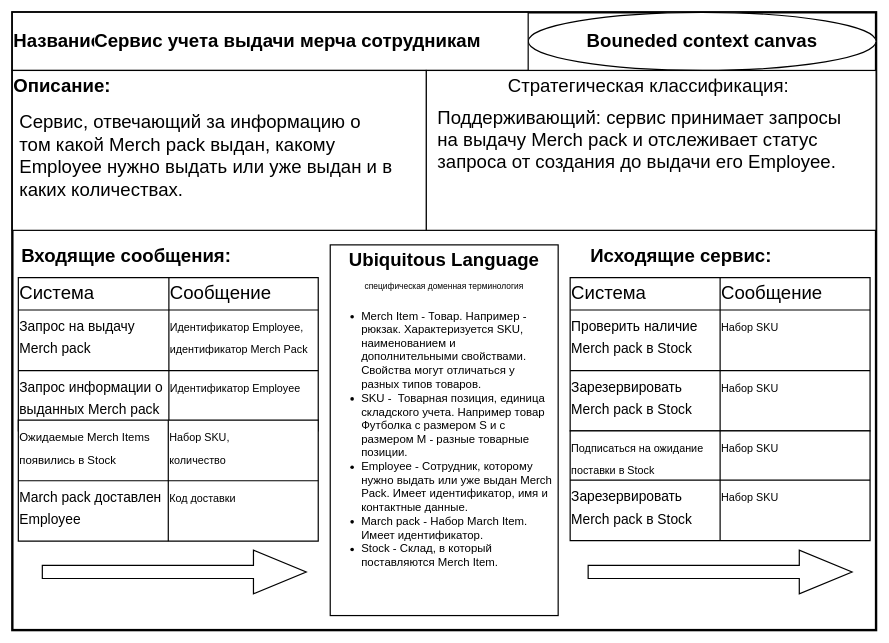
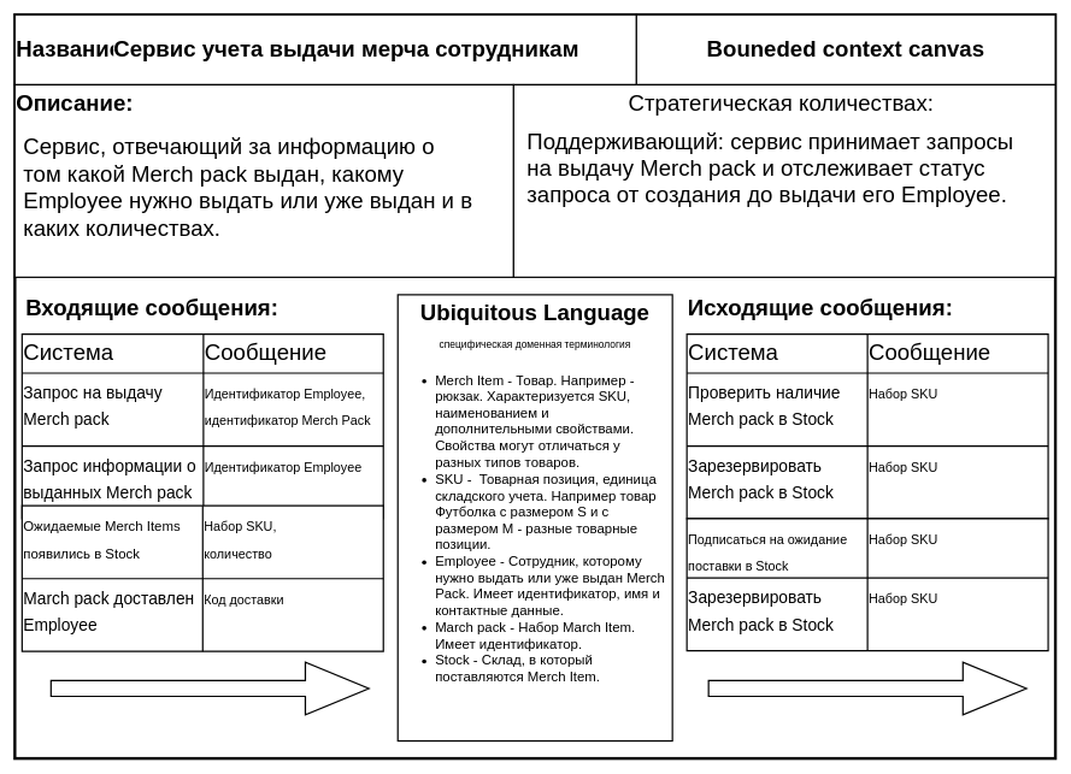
  <mxCell id="0" />
  <mxCell id="1" parent="0" />
  <mxCell id="2" value="" style="group" parent="1" vertex="1" connectable="0"><mxGeometry x="20" y="20" width="1440" height="1030" as="geometry" /></mxCell>
  <mxCell id="3" value="" style="group" parent="2" vertex="1" connectable="0"><mxGeometry width="1440" height="1030" as="geometry" /></mxCell>
  <mxCell id="4" value="" style="rounded=0;whiteSpace=wrap;html=1;strokeWidth=4;glass=0;shadow=0;sketch=0;" parent="3" vertex="1"><mxGeometry width="1440" height="1030" as="geometry" /></mxCell>
  <mxCell id="5" value="" style="shape=singleArrow;whiteSpace=wrap;html=1;shadow=0;fontSize=31;strokeColor=default;strokeWidth=2;verticalAlign=top;" parent="3" vertex="1"><mxGeometry x="50" y="896.706" width="440" height="72.706" as="geometry" /></mxCell>
  <mxCell id="6" value="" style="shape=singleArrow;whiteSpace=wrap;html=1;shadow=0;fontSize=31;strokeColor=default;strokeWidth=2;verticalAlign=top;" parent="3" vertex="1"><mxGeometry x="960" y="896.706" width="440" height="72.706" as="geometry" /></mxCell>
  <mxCell id="7" value="&lt;b&gt;Входящие сообщения:&lt;/b&gt;" style="text;html=1;strokeColor=none;fillColor=none;align=center;verticalAlign=middle;whiteSpace=wrap;rounded=0;shadow=0;glass=0;sketch=0;fontSize=31;" parent="3" vertex="1"><mxGeometry x="10" y="387.76" width="360" height="36.35" as="geometry" /></mxCell>
- <mxCell id="8" value="&lt;b&gt;Исходящие сервис:&lt;/b&gt;" style="text;html=1;strokeColor=none;fillColor=none;align=center;verticalAlign=middle;whiteSpace=wrap;rounded=0;shadow=0;glass=0;sketch=0;fontSize=31;" parent="3" vertex="1"><mxGeometry x="930" y="387.76" width="370" height="36.35" as="geometry" /></mxCell>
+ <mxCell id="8" value="&lt;b&gt;Исходящие сообщения:&lt;/b&gt;" style="text;html=1;strokeColor=none;fillColor=none;align=center;verticalAlign=middle;whiteSpace=wrap;rounded=0;shadow=0;glass=0;sketch=0;fontSize=31;" parent="3" vertex="1"><mxGeometry x="930" y="387.76" width="370" height="36.35" as="geometry" /></mxCell>
  <mxCell id="9" value="" style="shape=table;html=1;whiteSpace=wrap;startSize=0;container=1;collapsible=0;childLayout=tableLayout;rounded=0;shadow=0;glass=0;sketch=0;fontSize=31;strokeColor=default;strokeWidth=2;align=left;verticalAlign=top;" parent="3" vertex="1"><mxGeometry x="10" y="442.294" width="500" height="255.682" as="geometry" /></mxCell>
  <mxCell id="10" value="" style="shape=partialRectangle;html=1;whiteSpace=wrap;collapsible=0;dropTarget=0;pointerEvents=0;fillColor=none;top=0;left=0;bottom=0;right=0;points=[[0,0.5],[1,0.5]];portConstraint=eastwest;rounded=0;shadow=0;glass=0;sketch=0;fontSize=31;strokeColor=default;strokeWidth=2;align=left;verticalAlign=top;" parent="9" vertex="1"><mxGeometry width="500" height="54" as="geometry" /></mxCell>
  <mxCell id="11" value="Система" style="shape=partialRectangle;html=1;whiteSpace=wrap;connectable=0;fillColor=none;top=0;left=0;bottom=0;right=0;overflow=hidden;pointerEvents=1;rounded=0;shadow=0;glass=0;sketch=0;fontSize=31;strokeColor=default;strokeWidth=2;align=left;verticalAlign=top;" parent="10" vertex="1"><mxGeometry width="251" height="54" as="geometry"><mxRectangle width="251" height="54" as="alternateBounds" /></mxGeometry></mxCell>
  <mxCell id="12" value="Сообщение" style="shape=partialRectangle;html=1;whiteSpace=wrap;connectable=0;fillColor=none;top=0;left=0;bottom=0;right=0;overflow=hidden;pointerEvents=1;rounded=0;shadow=0;glass=0;sketch=0;fontSize=31;strokeColor=default;strokeWidth=2;align=left;verticalAlign=top;" parent="10" vertex="1"><mxGeometry x="251" width="249" height="54" as="geometry"><mxRectangle width="249" height="54" as="alternateBounds" /></mxGeometry></mxCell>
  <mxCell id="13" value="" style="shape=partialRectangle;html=1;whiteSpace=wrap;collapsible=0;dropTarget=0;pointerEvents=0;fillColor=none;top=0;left=0;bottom=0;right=0;points=[[0,0.5],[1,0.5]];portConstraint=eastwest;rounded=0;shadow=0;glass=0;sketch=0;fontSize=31;strokeColor=default;strokeWidth=2;align=left;verticalAlign=top;" parent="9" vertex="1"><mxGeometry y="54" width="500" height="101" as="geometry" /></mxCell>
  <mxCell id="14" value="&lt;font style=&quot;font-size: 23px&quot;&gt;Запрос на выдачу Merch pack&lt;/font&gt;" style="shape=partialRectangle;html=1;whiteSpace=wrap;connectable=0;fillColor=none;top=0;left=0;bottom=0;right=0;overflow=hidden;pointerEvents=1;rounded=0;shadow=0;glass=0;sketch=0;fontSize=31;strokeColor=default;strokeWidth=2;align=left;verticalAlign=top;" parent="13" vertex="1"><mxGeometry width="251" height="101" as="geometry"><mxRectangle width="251" height="101" as="alternateBounds" /></mxGeometry></mxCell>
  <mxCell id="15" value="&lt;font style=&quot;font-size: 18px ; line-height: 1&quot;&gt;Идентификатор Employee, идентификатор Merch Pack&lt;/font&gt;" style="shape=partialRectangle;html=1;whiteSpace=wrap;connectable=0;fillColor=none;top=0;left=0;bottom=0;right=0;overflow=hidden;pointerEvents=1;rounded=0;shadow=0;glass=0;sketch=0;fontSize=31;strokeColor=default;strokeWidth=2;align=left;verticalAlign=top;" parent="13" vertex="1"><mxGeometry x="251" width="249" height="101" as="geometry"><mxRectangle width="249" height="101" as="alternateBounds" /></mxGeometry></mxCell>
  <mxCell id="16" value="" style="shape=partialRectangle;html=1;whiteSpace=wrap;collapsible=0;dropTarget=0;pointerEvents=0;fillColor=none;top=0;left=0;bottom=0;right=0;points=[[0,0.5],[1,0.5]];portConstraint=eastwest;rounded=0;shadow=0;glass=0;sketch=0;fontSize=31;strokeColor=default;strokeWidth=2;align=left;verticalAlign=top;" parent="9" vertex="1"><mxGeometry y="155" width="500" height="101" as="geometry" /></mxCell>
  <mxCell id="17" value="&lt;font style=&quot;font-size: 23px&quot;&gt;Запрос информации о выданных Merch pack&lt;/font&gt;" style="shape=partialRectangle;html=1;whiteSpace=wrap;connectable=0;fillColor=none;top=0;left=0;bottom=0;right=0;overflow=hidden;pointerEvents=1;rounded=0;shadow=0;glass=0;sketch=0;fontSize=31;strokeColor=default;strokeWidth=2;align=left;verticalAlign=top;" parent="16" vertex="1"><mxGeometry width="251" height="101" as="geometry"><mxRectangle width="251" height="101" as="alternateBounds" /></mxGeometry></mxCell>
  <mxCell id="18" value="&lt;span style=&quot;font-size: 18px&quot;&gt;Идентификатор Employee&lt;/span&gt;" style="shape=partialRectangle;html=1;whiteSpace=wrap;connectable=0;fillColor=none;top=0;left=0;bottom=0;right=0;overflow=hidden;pointerEvents=1;rounded=0;shadow=0;glass=0;sketch=0;fontSize=31;strokeColor=default;strokeWidth=2;align=left;verticalAlign=top;" parent="16" vertex="1"><mxGeometry x="251" width="249" height="101" as="geometry"><mxRectangle width="249" height="101" as="alternateBounds" /></mxGeometry></mxCell>
  <mxCell id="19" value="" style="shape=table;html=1;whiteSpace=wrap;startSize=0;container=1;collapsible=0;childLayout=tableLayout;rounded=0;shadow=0;glass=0;sketch=0;fontSize=31;strokeColor=default;strokeWidth=2;align=left;verticalAlign=top;" parent="3" vertex="1"><mxGeometry x="930" y="442.294" width="500" height="255.682" as="geometry" /></mxCell>
  <mxCell id="20" value="" style="shape=partialRectangle;html=1;whiteSpace=wrap;collapsible=0;dropTarget=0;pointerEvents=0;fillColor=none;top=0;left=0;bottom=0;right=0;points=[[0,0.5],[1,0.5]];portConstraint=eastwest;rounded=0;shadow=0;glass=0;sketch=0;fontSize=31;strokeColor=default;strokeWidth=2;align=left;verticalAlign=top;" parent="19" vertex="1"><mxGeometry width="500" height="54" as="geometry" /></mxCell>
  <mxCell id="21" value="Система" style="shape=partialRectangle;html=1;whiteSpace=wrap;connectable=0;fillColor=none;top=0;left=0;bottom=0;right=0;overflow=hidden;pointerEvents=1;rounded=0;shadow=0;glass=0;sketch=0;fontSize=31;strokeColor=default;strokeWidth=2;align=left;verticalAlign=top;" parent="20" vertex="1"><mxGeometry width="250" height="54" as="geometry"><mxRectangle width="250" height="54" as="alternateBounds" /></mxGeometry></mxCell>
  <mxCell id="22" value="Сообщение" style="shape=partialRectangle;html=1;whiteSpace=wrap;connectable=0;fillColor=none;top=0;left=0;bottom=0;right=0;overflow=hidden;pointerEvents=1;rounded=0;shadow=0;glass=0;sketch=0;fontSize=31;strokeColor=default;strokeWidth=2;align=left;verticalAlign=top;" parent="20" vertex="1"><mxGeometry x="250" width="250" height="54" as="geometry"><mxRectangle width="250" height="54" as="alternateBounds" /></mxGeometry></mxCell>
  <mxCell id="23" value="" style="shape=partialRectangle;html=1;whiteSpace=wrap;collapsible=0;dropTarget=0;pointerEvents=0;fillColor=none;top=0;left=0;bottom=0;right=0;points=[[0,0.5],[1,0.5]];portConstraint=eastwest;rounded=0;shadow=0;glass=0;sketch=0;fontSize=31;strokeColor=default;strokeWidth=2;align=left;verticalAlign=top;" parent="19" vertex="1"><mxGeometry y="54" width="500" height="101" as="geometry" /></mxCell>
  <mxCell id="24" value="&lt;font style=&quot;font-size: 23px&quot;&gt;Проверить наличие Merch pack в Stock&amp;nbsp;&lt;/font&gt;" style="shape=partialRectangle;html=1;whiteSpace=wrap;connectable=0;fillColor=none;top=0;left=0;bottom=0;right=0;overflow=hidden;pointerEvents=1;rounded=0;shadow=0;glass=0;sketch=0;fontSize=31;strokeColor=default;strokeWidth=2;align=left;verticalAlign=top;" parent="23" vertex="1"><mxGeometry width="250" height="101" as="geometry"><mxRectangle width="250" height="101" as="alternateBounds" /></mxGeometry></mxCell>
  <mxCell id="25" value="&lt;font style=&quot;font-size: 18px&quot;&gt;Набор SKU&lt;/font&gt;" style="shape=partialRectangle;html=1;whiteSpace=wrap;connectable=0;fillColor=none;top=0;left=0;bottom=0;right=0;overflow=hidden;pointerEvents=1;rounded=0;shadow=0;glass=0;sketch=0;fontSize=31;strokeColor=default;strokeWidth=2;align=left;verticalAlign=top;" parent="23" vertex="1"><mxGeometry x="250" width="250" height="101" as="geometry"><mxRectangle width="250" height="101" as="alternateBounds" /></mxGeometry></mxCell>
  <mxCell id="26" value="" style="shape=partialRectangle;html=1;whiteSpace=wrap;collapsible=0;dropTarget=0;pointerEvents=0;fillColor=none;top=0;left=0;bottom=0;right=0;points=[[0,0.5],[1,0.5]];portConstraint=eastwest;rounded=0;shadow=0;glass=0;sketch=0;fontSize=31;strokeColor=default;strokeWidth=2;align=left;verticalAlign=top;" parent="19" vertex="1"><mxGeometry y="155" width="500" height="101" as="geometry" /></mxCell>
  <mxCell id="27" value="&lt;span style=&quot;font-size: 23px&quot;&gt;Зарезервировать Merch pack в Stock&amp;nbsp;&lt;/span&gt;" style="shape=partialRectangle;html=1;whiteSpace=wrap;connectable=0;fillColor=none;top=0;left=0;bottom=0;right=0;overflow=hidden;pointerEvents=1;rounded=0;shadow=0;glass=0;sketch=0;fontSize=31;strokeColor=default;strokeWidth=2;align=left;verticalAlign=top;" parent="26" vertex="1"><mxGeometry width="250" height="101" as="geometry"><mxRectangle width="250" height="101" as="alternateBounds" /></mxGeometry></mxCell>
  <mxCell id="28" value="&lt;span style=&quot;font-size: 18px&quot;&gt;Набор SKU&lt;/span&gt;" style="shape=partialRectangle;html=1;whiteSpace=wrap;connectable=0;fillColor=none;top=0;left=0;bottom=0;right=0;overflow=hidden;pointerEvents=1;rounded=0;shadow=0;glass=0;sketch=0;fontSize=31;strokeColor=default;strokeWidth=2;align=left;verticalAlign=top;" parent="26" vertex="1"><mxGeometry x="250" width="250" height="101" as="geometry"><mxRectangle width="250" height="101" as="alternateBounds" /></mxGeometry></mxCell>
  <mxCell id="29" value="" style="shape=table;html=1;whiteSpace=wrap;startSize=0;container=1;collapsible=0;childLayout=tableLayout;rounded=0;shadow=0;glass=0;sketch=0;fontSize=31;strokeColor=default;strokeWidth=2;align=left;verticalAlign=top;" parent="3" vertex="1"><mxGeometry x="930" y="697.974" width="500" height="182.734" as="geometry" /></mxCell>
  <mxCell id="30" value="" style="shape=partialRectangle;html=1;whiteSpace=wrap;collapsible=0;dropTarget=0;pointerEvents=0;fillColor=none;top=0;left=0;bottom=0;right=0;points=[[0,0.5],[1,0.5]];portConstraint=eastwest;rounded=0;shadow=0;glass=0;sketch=0;fontSize=31;strokeColor=default;strokeWidth=2;align=left;verticalAlign=top;" parent="29" vertex="1"><mxGeometry width="500" height="82" as="geometry" /></mxCell>
  <mxCell id="31" value="&lt;font style=&quot;line-height: 1.1 ; font-size: 18px&quot;&gt;Подписаться на ожидание поставки в Stock&lt;/font&gt;" style="shape=partialRectangle;html=1;whiteSpace=wrap;connectable=0;fillColor=none;top=0;left=0;bottom=0;right=0;overflow=hidden;pointerEvents=1;rounded=0;shadow=0;glass=0;sketch=0;fontSize=31;strokeColor=default;strokeWidth=2;align=left;verticalAlign=top;" parent="30" vertex="1"><mxGeometry width="250" height="82" as="geometry"><mxRectangle width="250" height="82" as="alternateBounds" /></mxGeometry></mxCell>
  <mxCell id="32" value="&lt;font style=&quot;font-size: 18px&quot;&gt;Набор SKU&lt;/font&gt;" style="shape=partialRectangle;html=1;whiteSpace=wrap;connectable=0;fillColor=none;top=0;left=0;bottom=0;right=0;overflow=hidden;pointerEvents=1;rounded=0;shadow=0;glass=0;sketch=0;fontSize=31;strokeColor=default;strokeWidth=2;align=left;verticalAlign=top;" parent="30" vertex="1"><mxGeometry x="250" width="250" height="82" as="geometry"><mxRectangle width="250" height="82" as="alternateBounds" /></mxGeometry></mxCell>
  <mxCell id="33" value="" style="shape=partialRectangle;html=1;whiteSpace=wrap;collapsible=0;dropTarget=0;pointerEvents=0;fillColor=none;top=0;left=0;bottom=0;right=0;points=[[0,0.5],[1,0.5]];portConstraint=eastwest;rounded=0;shadow=0;glass=0;sketch=0;fontSize=31;strokeColor=default;strokeWidth=2;align=left;verticalAlign=top;" parent="29" vertex="1"><mxGeometry y="82" width="500" height="101" as="geometry" /></mxCell>
  <mxCell id="34" value="&lt;span style=&quot;font-size: 23px&quot;&gt;Зарезервировать Merch pack в Stock&amp;nbsp;&lt;/span&gt;" style="shape=partialRectangle;html=1;whiteSpace=wrap;connectable=0;fillColor=none;top=0;left=0;bottom=0;right=0;overflow=hidden;pointerEvents=1;rounded=0;shadow=0;glass=0;sketch=0;fontSize=31;strokeColor=default;strokeWidth=2;align=left;verticalAlign=top;" parent="33" vertex="1"><mxGeometry width="250" height="101" as="geometry"><mxRectangle width="250" height="101" as="alternateBounds" /></mxGeometry></mxCell>
  <mxCell id="35" value="&lt;span style=&quot;font-size: 18px&quot;&gt;Набор SKU&lt;/span&gt;" style="shape=partialRectangle;html=1;whiteSpace=wrap;connectable=0;fillColor=none;top=0;left=0;bottom=0;right=0;overflow=hidden;pointerEvents=1;rounded=0;shadow=0;glass=0;sketch=0;fontSize=31;strokeColor=default;strokeWidth=2;align=left;verticalAlign=top;" parent="33" vertex="1"><mxGeometry x="250" width="250" height="101" as="geometry"><mxRectangle width="250" height="101" as="alternateBounds" /></mxGeometry></mxCell>
  <mxCell id="36" value="" style="shape=table;html=1;whiteSpace=wrap;startSize=0;container=1;collapsible=0;childLayout=tableLayout;rounded=0;shadow=0;glass=0;sketch=0;fontSize=31;strokeColor=default;strokeWidth=2;align=left;verticalAlign=top;" parent="3" vertex="1"><mxGeometry x="10" y="680.004" width="500" height="201.682" as="geometry" /></mxCell>
  <mxCell id="37" value="" style="shape=partialRectangle;html=1;whiteSpace=wrap;collapsible=0;dropTarget=0;pointerEvents=0;fillColor=none;top=0;left=0;bottom=0;right=0;points=[[0,0.5],[1,0.5]];portConstraint=eastwest;rounded=0;shadow=0;glass=0;sketch=0;fontSize=31;strokeColor=default;strokeWidth=2;align=left;verticalAlign=top;" parent="36" vertex="1"><mxGeometry width="500" height="101" as="geometry" /></mxCell>
  <mxCell id="38" value="&lt;font style=&quot;font-size: 19px&quot;&gt;Ожидаемые Merch&amp;nbsp;Items появились в Stock&lt;/font&gt;" style="shape=partialRectangle;html=1;whiteSpace=wrap;connectable=0;fillColor=none;top=0;left=0;bottom=0;right=0;overflow=hidden;pointerEvents=1;rounded=0;shadow=0;glass=0;sketch=0;fontSize=31;strokeColor=default;strokeWidth=2;align=left;verticalAlign=top;" parent="37" vertex="1"><mxGeometry width="250" height="101" as="geometry"><mxRectangle width="250" height="101" as="alternateBounds" /></mxGeometry></mxCell>
  <mxCell id="39" value="&lt;font style=&quot;font-size: 18px ; line-height: 1&quot;&gt;Набор SKU, &lt;br&gt;количество&lt;br&gt;&lt;/font&gt;" style="shape=partialRectangle;html=1;whiteSpace=wrap;connectable=0;fillColor=none;top=0;left=0;bottom=0;right=0;overflow=hidden;pointerEvents=1;rounded=0;shadow=0;glass=0;sketch=0;fontSize=31;strokeColor=default;strokeWidth=2;align=left;verticalAlign=top;" parent="37" vertex="1"><mxGeometry x="250" width="250" height="101" as="geometry"><mxRectangle width="250" height="101" as="alternateBounds" /></mxGeometry></mxCell>
  <mxCell id="40" value="" style="shape=partialRectangle;html=1;whiteSpace=wrap;collapsible=0;dropTarget=0;pointerEvents=0;fillColor=none;top=0;left=0;bottom=0;right=0;points=[[0,0.5],[1,0.5]];portConstraint=eastwest;rounded=0;shadow=0;glass=0;sketch=0;fontSize=31;strokeColor=default;strokeWidth=2;align=left;verticalAlign=top;" parent="36" vertex="1"><mxGeometry y="101" width="500" height="101" as="geometry" /></mxCell>
  <mxCell id="41" value="&lt;span style=&quot;font-size: 23px&quot;&gt;March pack доставлен Employee&lt;/span&gt;" style="shape=partialRectangle;html=1;whiteSpace=wrap;connectable=0;fillColor=none;top=0;left=0;bottom=0;right=0;overflow=hidden;pointerEvents=1;rounded=0;shadow=0;glass=0;sketch=0;fontSize=31;strokeColor=default;strokeWidth=2;align=left;verticalAlign=top;" parent="40" vertex="1"><mxGeometry width="250" height="101" as="geometry"><mxRectangle width="250" height="101" as="alternateBounds" /></mxGeometry></mxCell>
  <mxCell id="42" value="&lt;span style=&quot;font-size: 18px&quot;&gt;Код доставки&lt;/span&gt;" style="shape=partialRectangle;html=1;whiteSpace=wrap;connectable=0;fillColor=none;top=0;left=0;bottom=0;right=0;overflow=hidden;pointerEvents=1;rounded=0;shadow=0;glass=0;sketch=0;fontSize=31;strokeColor=default;strokeWidth=2;align=left;verticalAlign=top;" parent="40" vertex="1"><mxGeometry x="250" width="250" height="101" as="geometry"><mxRectangle width="250" height="101" as="alternateBounds" /></mxGeometry></mxCell>
  <mxCell id="43" value="&lt;b&gt;Ubiquitous Language&lt;/b&gt;&lt;br&gt;&lt;font style=&quot;font-size: 14px&quot;&gt;специфическая доменная терминология&lt;/font&gt;" style="rounded=0;whiteSpace=wrap;html=1;shadow=0;strokeColor=default;strokeWidth=2;verticalAlign=top;fontSize=31;fontStyle=0" parent="2" vertex="1"><mxGeometry x="530" y="387.765" width="380" height="618" as="geometry" /></mxCell>
  <mxCell id="44" value="" style="group" parent="2" vertex="1" connectable="0"><mxGeometry width="1440" height="363.529" as="geometry" /></mxCell>
  <mxCell id="45" value="" style="group;strokeColor=none;shadow=0;align=left;" parent="44" vertex="1" connectable="0"><mxGeometry width="1440" height="96.941" as="geometry" /></mxCell>
  <mxCell id="46" value="" style="group" parent="45" vertex="1" connectable="0"><mxGeometry width="1440" height="96.941" as="geometry" /></mxCell>
- <mxCell id="47" value="&lt;font style=&quot;font-size: 31px&quot;&gt;&lt;b&gt;Bouneded context canvas&lt;/b&gt;&lt;/font&gt;" style="ellipse;whiteSpace=wrap;html=1;strokeWidth=2;strokeColor=default;" parent="46" vertex="1"><mxGeometry x="860" width="580" height="96.941" as="geometry" /></mxCell>
+ <mxCell id="47" value="&lt;font style=&quot;font-size: 31px&quot;&gt;&lt;b&gt;Bouneded context canvas&lt;/b&gt;&lt;/font&gt;" style="rounded=0;whiteSpace=wrap;html=1;strokeWidth=2;strokeColor=default;" parent="46" vertex="1"><mxGeometry x="860" width="580" height="96.941" as="geometry" /></mxCell>
  <mxCell id="48" value="" style="group" parent="46" vertex="1" connectable="0"><mxGeometry width="860.0" height="96.941" as="geometry" /></mxCell>
  <mxCell id="49" value="&lt;b&gt;&lt;font style=&quot;font-size: 31px&quot;&gt;Название:&amp;nbsp;&lt;/font&gt;&lt;/b&gt;" style="rounded=0;whiteSpace=wrap;html=1;strokeWidth=2;align=left;" parent="48" vertex="1"><mxGeometry width="860.0" height="96.941" as="geometry" /></mxCell>
  <mxCell id="50" value="&lt;span style=&quot;font-weight: 600 ; text-align: center ; background-color: rgb(255 , 255 , 255)&quot;&gt;&lt;font style=&quot;font-size: 31px&quot;&gt;Сервис учета выдачи мерча сотрудникам&lt;/font&gt;&lt;/span&gt;" style="text;html=1;strokeColor=none;fillColor=none;align=left;verticalAlign=middle;whiteSpace=wrap;rounded=0;shadow=0;fontSize=31;" parent="48" vertex="1"><mxGeometry x="135" y="12.118" width="670" height="72.706" as="geometry" /></mxCell>
- <mxCell id="51" value="&lt;font style=&quot;font-size: 31px&quot;&gt;Стратегическая классификация:&amp;nbsp;&lt;/font&gt;" style="rounded=0;whiteSpace=wrap;html=1;shadow=0;strokeColor=default;strokeWidth=2;verticalAlign=top;spacingRight=0;spacing=2;sketch=0;" parent="44" vertex="1"><mxGeometry x="690" y="96.941" width="750" height="266.588" as="geometry" /></mxCell>
+ <mxCell id="51" value="&lt;font style=&quot;font-size: 31px&quot;&gt;Стратегическая количествах:&amp;nbsp;&lt;/font&gt;" style="rounded=0;whiteSpace=wrap;html=1;shadow=0;strokeColor=default;strokeWidth=2;verticalAlign=top;spacingRight=0;spacing=2;sketch=0;" parent="44" vertex="1"><mxGeometry x="690" y="96.941" width="750" height="266.588" as="geometry" /></mxCell>
  <mxCell id="52" value="" style="group" parent="44" vertex="1" connectable="0"><mxGeometry y="96.941" width="690" height="266.588" as="geometry" /></mxCell>
  <mxCell id="53" value="&lt;font style=&quot;font-size: 31px&quot;&gt;&lt;b&gt;Описание:&lt;/b&gt;&lt;/font&gt;" style="rounded=0;whiteSpace=wrap;html=1;shadow=0;strokeColor=default;strokeWidth=2;align=left;verticalAlign=top;" parent="52" vertex="1"><mxGeometry width="690" height="266.588" as="geometry" /></mxCell>
  <mxCell id="54" value="&lt;span style=&quot;text-align: center ; background-color: rgb(255 , 255 , 255)&quot;&gt;&lt;font style=&quot;font-size: 31px&quot;&gt;Сервис, отвечающий за информацию о том&amp;nbsp;&lt;/font&gt;&lt;/span&gt;&lt;span style=&quot;text-align: center ; background-color: rgb(255 , 255 , 255)&quot;&gt;какой Merch pack выдан, какому Employee нужно выдать или уже выдан и в каких количествах.&lt;/span&gt;&lt;span style=&quot;text-align: center ; background-color: rgb(255 , 255 , 255)&quot;&gt;&lt;font style=&quot;font-size: 31px&quot;&gt;&amp;nbsp;&lt;/font&gt;&lt;/span&gt;" style="text;html=1;strokeColor=none;fillColor=none;align=left;verticalAlign=top;whiteSpace=wrap;rounded=0;shadow=0;fontSize=31;" parent="52" vertex="1"><mxGeometry x="10" y="60.588" width="670" height="193.882" as="geometry" /></mxCell>
  <mxCell id="55" value="Поддерживающий: сервис принимает запросы на выдачу Merch pack и отслеживает статус запроса от создания до выдачи его Employee.&amp;nbsp;" style="text;html=1;strokeColor=none;fillColor=none;align=left;verticalAlign=top;whiteSpace=wrap;rounded=0;shadow=0;fontSize=31;" parent="44" vertex="1"><mxGeometry x="707" y="150" width="713" height="200" as="geometry" /></mxCell>
  <mxCell id="56" value="&lt;ul style=&quot;font-size: 19px&quot;&gt;&lt;li&gt;Merch Item - Т&lt;span style=&quot;background-color: rgb(255 , 255 , 255)&quot;&gt;овар. Например - рюкзак. Характеризуется SKU, наименованием и дополнительными свойствами. Свойства могут отличаться у разных типов товаров.&lt;/span&gt;&lt;/li&gt;&lt;li&gt;&lt;span&gt;SKU - &amp;nbsp;&lt;/span&gt;&lt;span style=&quot;background-color: rgb(255 , 255 , 255)&quot;&gt;&lt;font style=&quot;font-size: 19px&quot;&gt;Товарная позиция, единица складского учета. Например товар Футболка с размером S и с размером M - разные товарные позиции.&lt;/font&gt;&lt;/span&gt;&lt;/li&gt;&lt;li&gt;&lt;span&gt;Employee - Сотрудник, которому нужно выдать или уже выдан Merch Pack. Имеет идентификатор, имя и контактные данные.&lt;/span&gt;&lt;/li&gt;&lt;li&gt;&lt;span&gt;March pack -&amp;nbsp;&lt;/span&gt;&lt;span style=&quot;background-color: rgb(255 , 255 , 255)&quot;&gt;Набор&amp;nbsp;&lt;/span&gt;&lt;font style=&quot;font-size: 19px&quot;&gt;March Item. Имеет идентификатор.&lt;/font&gt;&lt;br&gt;&lt;/li&gt;&lt;li&gt;&lt;span&gt;Stock - Склад, в который поставляются Merch Item.&lt;/span&gt;&lt;/li&gt;&lt;/ul&gt;" style="text;html=1;strokeColor=none;fillColor=none;align=left;verticalAlign=top;whiteSpace=wrap;rounded=0;shadow=0;glass=0;sketch=0;fontSize=31;" parent="2" vertex="1"><mxGeometry x="540" y="470" width="360" height="470" as="geometry" /></mxCell>
